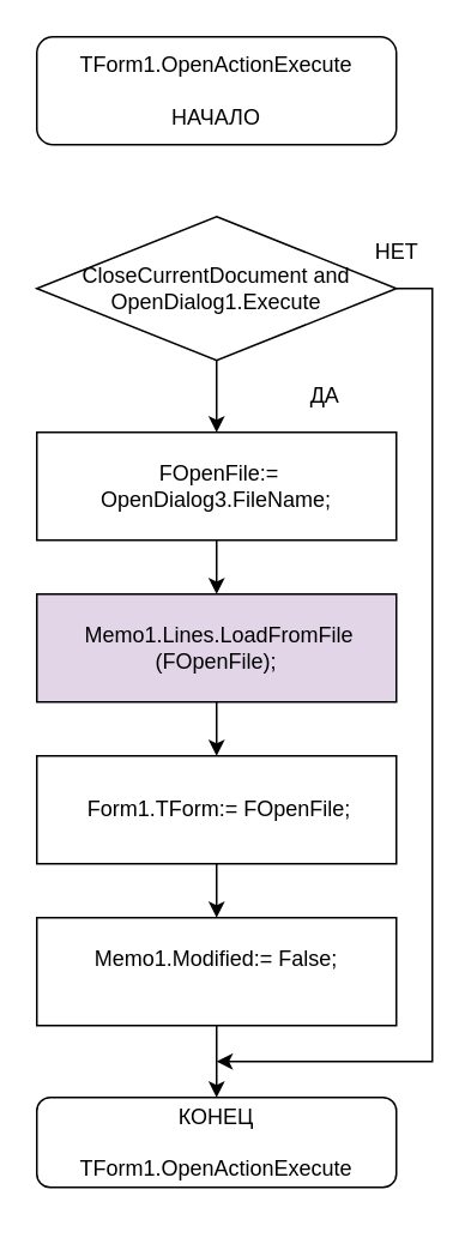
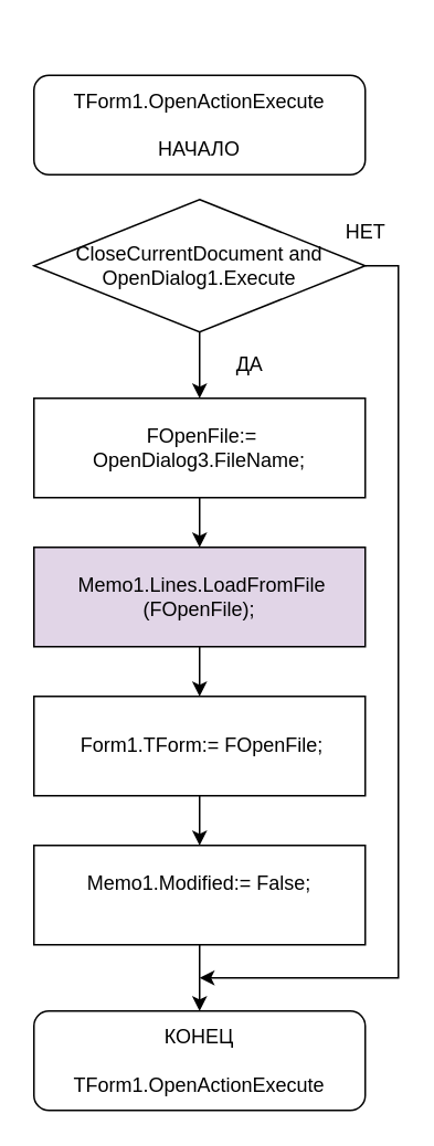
  <mxCell id="0" />
  <mxCell id="1" parent="0" />
- <mxCell id="2" value="TForm1.OpenActionExecute&lt;br&gt;&lt;br&gt;НАЧАЛО" style="rounded=1;whiteSpace=wrap;html=1;" vertex="1" parent="1"><mxGeometry x="20" y="20" width="200" height="60" as="geometry" /></mxCell>
+ <mxCell id="2" value="TForm1.OpenActionExecute&lt;br&gt;&lt;br&gt;НАЧАЛО" style="rounded=1;whiteSpace=wrap;html=1;" vertex="1" parent="1"><mxGeometry x="20" y="45" width="200" height="60" as="geometry" /></mxCell>
  <mxCell id="3" style="edgeStyle=orthogonalEdgeStyle;rounded=0;orthogonalLoop=1;jettySize=auto;html=1;exitX=0.5;exitY=1;exitDx=0;exitDy=0;entryX=0.5;entryY=0;entryDx=0;entryDy=0;" edge="1" parent="1" source="5" target="13"><mxGeometry relative="1" as="geometry" /></mxCell>
  <mxCell id="4" style="edgeStyle=orthogonalEdgeStyle;rounded=0;orthogonalLoop=1;jettySize=auto;html=1;exitX=1;exitY=0.5;exitDx=0;exitDy=0;" edge="1" parent="1" source="5"><mxGeometry relative="1" as="geometry"><mxPoint x="120" y="590" as="targetPoint" /><Array as="points"><mxPoint x="240" y="160" /><mxPoint x="240" y="590" /></Array></mxGeometry></mxCell>
  <mxCell id="5" value="CloseCurrentDocument&amp;nbsp;and OpenDialog1.Execute" style="rhombus;whiteSpace=wrap;html=1;" vertex="1" parent="1"><mxGeometry x="20" y="120" width="200" height="80" as="geometry" /></mxCell>
  <mxCell id="6" style="edgeStyle=orthogonalEdgeStyle;rounded=0;orthogonalLoop=1;jettySize=auto;html=1;exitX=0.5;exitY=1;exitDx=0;exitDy=0;entryX=0.5;entryY=0;entryDx=0;entryDy=0;" edge="1" parent="1" source="7" target="9"><mxGeometry relative="1" as="geometry" /></mxCell>
  <mxCell id="7" value="&lt;div&gt;&amp;nbsp;Memo1.Lines.LoadFromFile&lt;/div&gt;&lt;div&gt;(FOpenFile);&lt;br&gt;&lt;/div&gt;" style="rounded=0;whiteSpace=wrap;html=1;fillColor=#e1d5e7;" vertex="1" parent="1"><mxGeometry x="20" y="330" width="200" height="60" as="geometry" /></mxCell>
  <mxCell id="8" style="edgeStyle=orthogonalEdgeStyle;rounded=0;orthogonalLoop=1;jettySize=auto;html=1;exitX=0.5;exitY=1;exitDx=0;exitDy=0;entryX=0.5;entryY=0;entryDx=0;entryDy=0;" edge="1" parent="1" source="9" target="11"><mxGeometry relative="1" as="geometry" /></mxCell>
  <mxCell id="9" value="&lt;div&gt;&amp;nbsp;Form1.TForm:= FOpenFile;&lt;br&gt;&lt;/div&gt;" style="rounded=0;whiteSpace=wrap;html=1;" vertex="1" parent="1"><mxGeometry x="20" y="420" width="200" height="60" as="geometry" /></mxCell>
  <mxCell id="10" style="edgeStyle=orthogonalEdgeStyle;rounded=0;orthogonalLoop=1;jettySize=auto;html=1;exitX=0.5;exitY=1;exitDx=0;exitDy=0;" edge="1" parent="1" source="11" target="14"><mxGeometry relative="1" as="geometry" /></mxCell>
  <mxCell id="11" value="&lt;div&gt;Memo1.Modified:= False;&lt;br&gt;&lt;/div&gt;&lt;span style=&quot;color: rgba(0 , 0 , 0 , 0) ; font-family: monospace ; font-size: 0px&quot;&gt;%3CmxGraphModel%3E%3Croot%3E%3CmxCell%20id%3D%220%22%2F%3E%3CmxCell%20id%3D%221%22%20parent%3D%220%22%2F%3E%3CmxCell%20id%3D%222%22%20value%3D%22%D0%9A%D0%9E%D0%9D%D0%95%D0%A6%26lt%3Bbr%26gt%3B%26lt%3Bbr%26gt%3BTForm1.PrintActionExecute%22%20style%3D%22rounded%3D1%3BwhiteSpace%3Dwrap%3Bhtml%3D1%3B%22%20vertex%3D%221%22%20parent%3D%221%22%3E%3CmxGeometry%20x%3D%2240%22%20y%3D%22480%22%20width%3D%22200%22%20height%3D%2260%22%20as%3D%22geometry%22%2F%3E%3C%2FmxCell%3E%3C%2Froot%3E%3C%2FmxGraphModel%3E&lt;/span&gt;&lt;span style=&quot;color: rgba(0 , 0 , 0 , 0) ; font-family: monospace ; font-size: 0px&quot;&gt;%3CmxGraphModel%3E%3Croot%3E%3CmxCell%20id%3D%220%22%2F%3E%3CmxCell%20id%3D%221%22%20parent%3D%220%22%2F%3E%3CmxCell%20id%3D%222%22%20value%3D%22%D0%9A%D0%9E%D0%9D%D0%95%D0%A6%26lt%3Bbr%26gt%3B%26lt%3Bbr%26gt%3BTForm1.PrintActionExecute%22%20style%3D%22rounded%3D1%3BwhiteSpace%3Dwrap%3Bhtml%3D1%3B%22%20vertex%3D%221%22%20parent%3D%221%22%3E%3CmxGeometry%20x%3D%2240%22%20y%3D%22480%22%20width%3D%22200%22%20height%3D%2260%22%20as%3D%22geometry%22%2F%3E%3C%2FmxCell%3E%3C%2Froot%3E%3C%2FmxGraphModel%3E&lt;/span&gt;&lt;span style=&quot;color: rgba(0 , 0 , 0 , 0) ; font-family: monospace ; font-size: 0px&quot;&gt;%3CmxGraphModel%3E%3Croot%3E%3CmxCell%20id%3D%220%22%2F%3E%3CmxCell%20id%3D%221%22%20parent%3D%220%22%2F%3E%3CmxCell%20id%3D%222%22%20value%3D%22%D0%9A%D0%9E%D0%9D%D0%95%D0%A6%26lt%3Bbr%26gt%3B%26lt%3Bbr%26gt%3BTForm1.PrintActionExecute%22%20style%3D%22rounded%3D1%3BwhiteSpace%3Dwrap%3Bhtml%3D1%3B%22%20vertex%3D%221%22%20parent%3D%221%22%3E%3CmxGeometry%20x%3D%2240%22%20y%3D%22480%22%20width%3D%22200%22%20height%3D%2260%22%20as%3D%22geometry%22%2F%3E%3C%2FmxCell%3E%3C%2Froot%3E%3C%2FmxGraphModel%3E&lt;/span&gt;" style="rounded=0;whiteSpace=wrap;html=1;" vertex="1" parent="1"><mxGeometry x="20" y="510" width="200" height="60" as="geometry" /></mxCell>
  <mxCell id="12" style="edgeStyle=orthogonalEdgeStyle;rounded=0;orthogonalLoop=1;jettySize=auto;html=1;exitX=0.5;exitY=1;exitDx=0;exitDy=0;entryX=0.5;entryY=0;entryDx=0;entryDy=0;" edge="1" parent="1" source="13" target="7"><mxGeometry relative="1" as="geometry" /></mxCell>
  <mxCell id="13" value="&lt;div&gt;&amp;nbsp;FOpenFile:= OpenDialog3.FileName;&lt;br&gt;&lt;/div&gt;" style="rounded=0;whiteSpace=wrap;html=1;" vertex="1" parent="1"><mxGeometry x="20" y="240" width="200" height="60" as="geometry" /></mxCell>
- <mxCell id="14" value="КОНЕЦ&lt;br&gt;&lt;br&gt;TForm1.OpenActionExecute" style="rounded=1;whiteSpace=wrap;html=1;" vertex="1" parent="1"><mxGeometry x="20" y="610" width="200" height="50" as="geometry" /></mxCell>
- <mxCell id="15" value="ДА" style="text;html=1;align=center;verticalAlign=middle;resizable=0;points=[];autosize=1;strokeColor=none;" vertex="1" parent="1"><mxGeometry x="165" y="210" width="30" height="20" as="geometry" /></mxCell>
+ <mxCell id="14" value="КОНЕЦ&lt;br&gt;&lt;br&gt;TForm1.OpenActionExecute" style="rounded=1;whiteSpace=wrap;html=1;" vertex="1" parent="1"><mxGeometry x="20" y="610" width="200" height="60" as="geometry" /></mxCell>
+ <mxCell id="15" value="ДА" style="text;html=1;align=center;verticalAlign=middle;resizable=0;points=[];autosize=1;strokeColor=none;" vertex="1" parent="1"><mxGeometry x="135" y="210" width="30" height="20" as="geometry" /></mxCell>
  <mxCell id="16" value="НЕТ" style="text;html=1;align=center;verticalAlign=middle;resizable=0;points=[];autosize=1;strokeColor=none;" vertex="1" parent="1"><mxGeometry x="200" y="130" width="40" height="20" as="geometry" /></mxCell>
